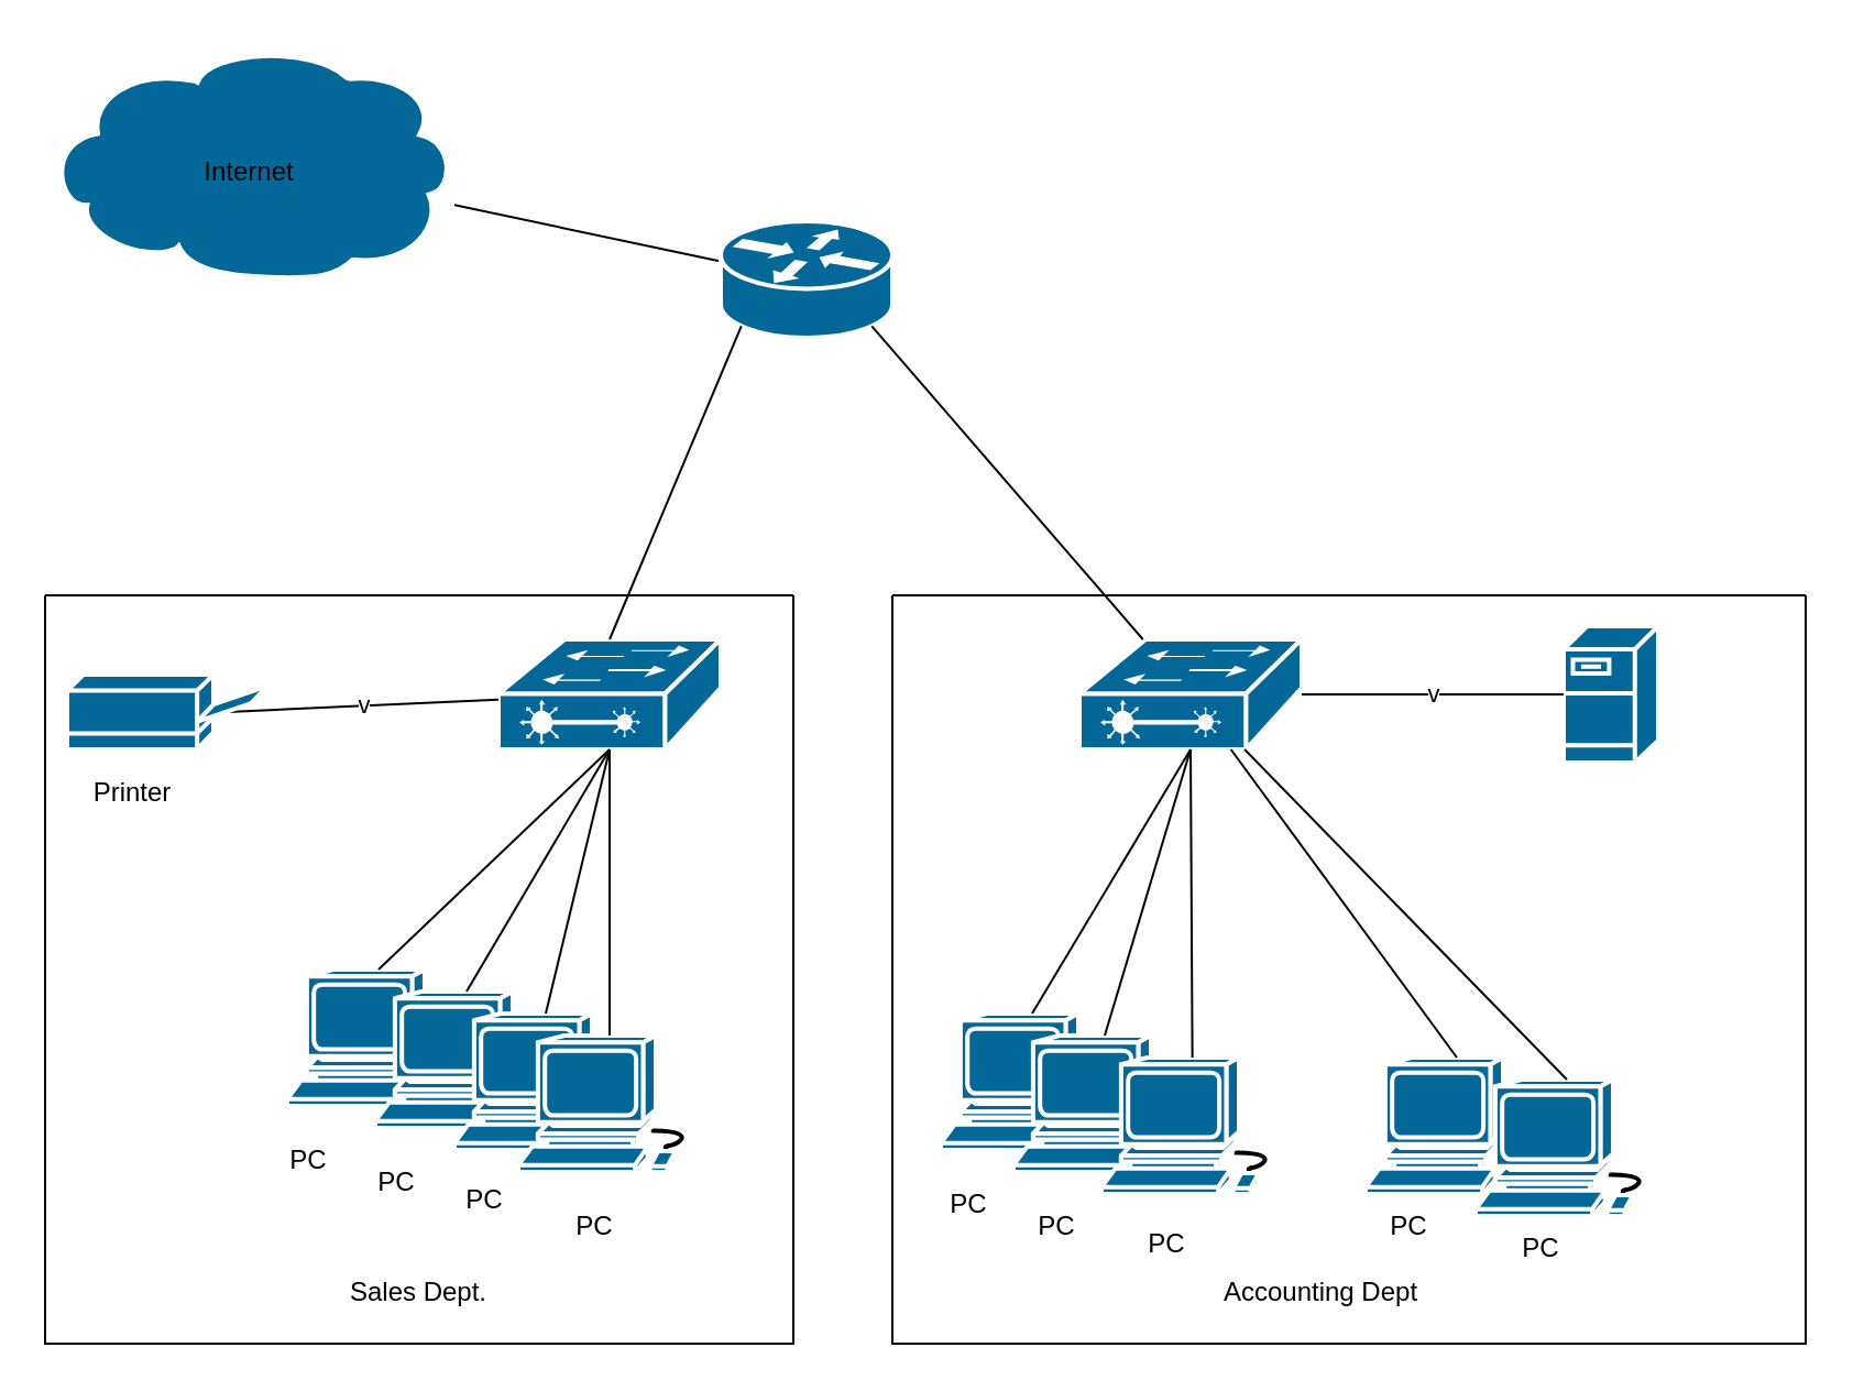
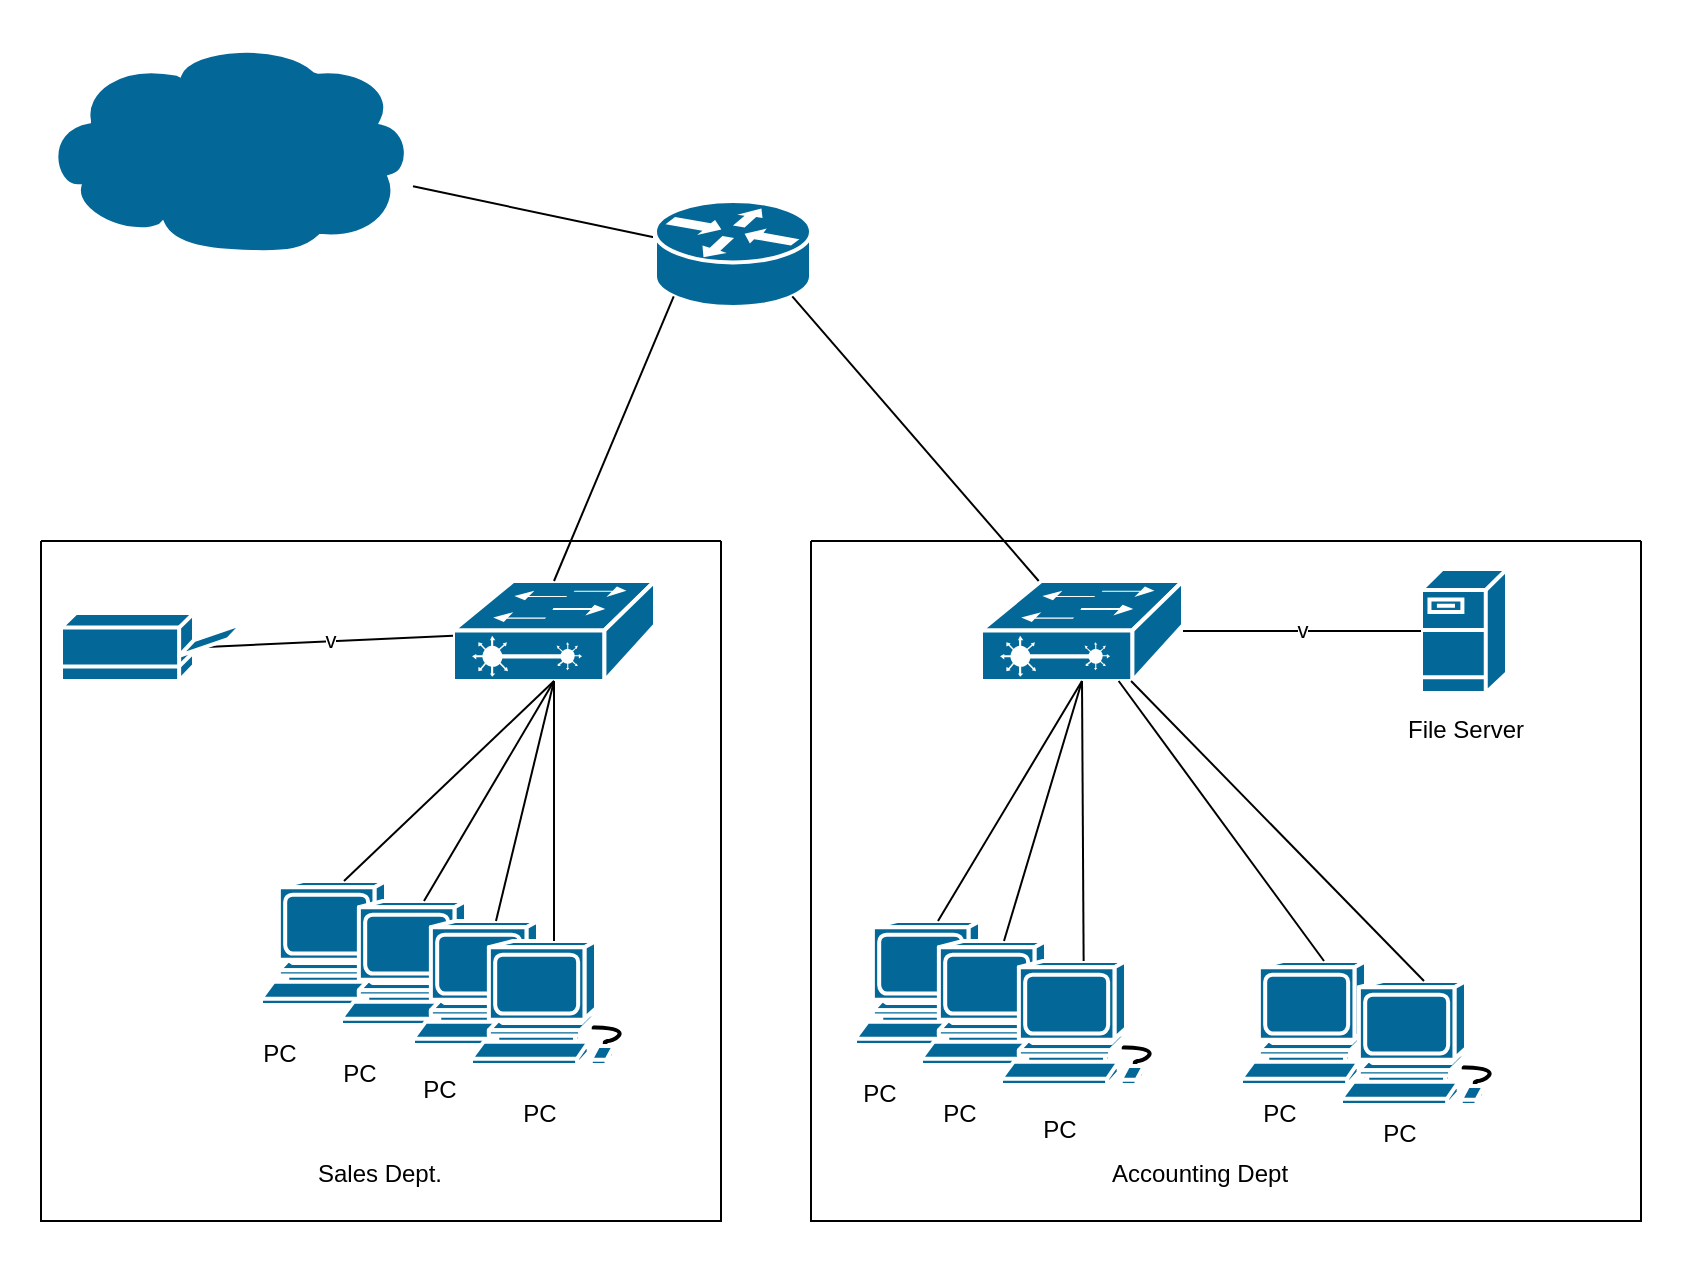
  <mxCell id="0" />
  <mxCell id="1" parent="0" />
  <mxCell id="2" value="" style="endArrow=none;html=1;rounded=0;" edge="1" parent="1" source="4" target="3"><mxGeometry width="50" height="50" relative="1" as="geometry"><mxPoint x="185" y="100" as="sourcePoint" /><mxPoint x="290" y="120" as="targetPoint" /><Array as="points" /></mxGeometry></mxCell>
  <mxCell id="3" value="" style="shape=mxgraph.cisco.routers.router;sketch=0;html=1;pointerEvents=1;dashed=0;fillColor=#036897;strokeColor=#ffffff;strokeWidth=2;verticalLabelPosition=bottom;verticalAlign=top;align=center;outlineConnect=0;" vertex="1" parent="1"><mxGeometry x="327" y="100" width="78" height="53" as="geometry" /></mxCell>
  <mxCell id="4" value="" style="shape=mxgraph.cisco.storage.cloud;sketch=0;html=1;pointerEvents=1;dashed=0;fillColor=#036897;strokeColor=#ffffff;strokeWidth=2;verticalLabelPosition=bottom;verticalAlign=top;align=center;outlineConnect=0;" vertex="1" parent="1"><mxGeometry x="20" y="20" width="186" height="106" as="geometry" /></mxCell>
  <mxCell id="5" value="" style="shape=mxgraph.cisco.switches.layer_2_remote_switch;sketch=0;html=1;pointerEvents=1;dashed=0;fillColor=#036897;strokeColor=#ffffff;strokeWidth=2;verticalLabelPosition=bottom;verticalAlign=top;align=center;outlineConnect=0;" vertex="1" parent="1"><mxGeometry x="226" y="290" width="101" height="50" as="geometry" /></mxCell>
  <mxCell id="6" value="" style="shape=mxgraph.cisco.switches.layer_2_remote_switch;sketch=0;html=1;pointerEvents=1;dashed=0;fillColor=#036897;strokeColor=#ffffff;strokeWidth=2;verticalLabelPosition=bottom;verticalAlign=top;align=center;outlineConnect=0;" vertex="1" parent="1"><mxGeometry x="490" y="290" width="101" height="50" as="geometry" /></mxCell>
  <mxCell id="7" value="" style="endArrow=none;html=1;rounded=0;exitX=0.5;exitY=0;exitDx=0;exitDy=0;exitPerimeter=0;entryX=0.12;entryY=0.9;entryDx=0;entryDy=0;entryPerimeter=0;" edge="1" parent="1" source="5" target="3"><mxGeometry width="50" height="50" relative="1" as="geometry"><mxPoint x="300" y="190" as="sourcePoint" /><mxPoint x="350" y="140" as="targetPoint" /></mxGeometry></mxCell>
  <mxCell id="8" value="" style="endArrow=none;html=1;rounded=0;entryX=0.88;entryY=0.9;entryDx=0;entryDy=0;entryPerimeter=0;" edge="1" parent="1" source="6" target="3"><mxGeometry width="50" height="50" relative="1" as="geometry"><mxPoint x="287" y="300" as="sourcePoint" /><mxPoint x="360" y="150" as="targetPoint" /></mxGeometry></mxCell>
  <mxCell id="9" value="" style="shape=mxgraph.cisco.servers.fileserver;sketch=0;html=1;pointerEvents=1;dashed=0;fillColor=#036897;strokeColor=#ffffff;strokeWidth=2;verticalLabelPosition=bottom;verticalAlign=top;align=center;outlineConnect=0;" vertex="1" parent="1"><mxGeometry x="710" y="284" width="43" height="62" as="geometry" /></mxCell>
  <mxCell id="10" value="v" style="endArrow=none;html=1;rounded=0;exitX=1;exitY=0.5;exitDx=0;exitDy=0;exitPerimeter=0;entryX=0;entryY=0.5;entryDx=0;entryDy=0;entryPerimeter=0;" edge="1" parent="1" source="6" target="9"><mxGeometry x="0.007" width="50" height="50" relative="1" as="geometry"><mxPoint x="567" y="315" as="sourcePoint" /><mxPoint x="710" y="315" as="targetPoint" /><mxPoint as="offset" /></mxGeometry></mxCell>
  <mxCell id="11" value="v" style="endArrow=none;html=1;rounded=0;exitX=0.8;exitY=0.5;exitDx=0;exitDy=0;exitPerimeter=0;" edge="1" parent="1" source="27" target="5"><mxGeometry width="50" height="50" relative="1" as="geometry"><mxPoint x="83" y="315" as="sourcePoint" /><mxPoint x="210" y="320" as="targetPoint" /></mxGeometry></mxCell>
  <mxCell id="12" value="" style="shape=mxgraph.cisco.computers_and_peripherals.workstation;sketch=0;html=1;pointerEvents=1;dashed=0;fillColor=#036897;strokeColor=#ffffff;strokeWidth=2;verticalLabelPosition=bottom;verticalAlign=top;align=center;outlineConnect=0;" vertex="1" parent="1"><mxGeometry x="130" y="440" width="83" height="62" as="geometry" /></mxCell>
  <mxCell id="13" value="" style="shape=mxgraph.cisco.computers_and_peripherals.workstation;sketch=0;html=1;pointerEvents=1;dashed=0;fillColor=#036897;strokeColor=#ffffff;strokeWidth=2;verticalLabelPosition=bottom;verticalAlign=top;align=center;outlineConnect=0;" vertex="1" parent="1"><mxGeometry x="170" y="450" width="83" height="62" as="geometry" /></mxCell>
  <mxCell id="14" value="" style="shape=mxgraph.cisco.computers_and_peripherals.workstation;sketch=0;html=1;pointerEvents=1;dashed=0;fillColor=#036897;strokeColor=#ffffff;strokeWidth=2;verticalLabelPosition=bottom;verticalAlign=top;align=center;outlineConnect=0;" vertex="1" parent="1"><mxGeometry x="206" y="460" width="83" height="62" as="geometry" /></mxCell>
  <mxCell id="15" value="" style="shape=mxgraph.cisco.computers_and_peripherals.workstation;sketch=0;html=1;pointerEvents=1;dashed=0;fillColor=#036897;strokeColor=#ffffff;strokeWidth=2;verticalLabelPosition=bottom;verticalAlign=top;align=center;outlineConnect=0;" vertex="1" parent="1"><mxGeometry x="235" y="470" width="83" height="62" as="geometry" /></mxCell>
  <mxCell id="16" value="" style="endArrow=none;html=1;rounded=0;exitX=0.5;exitY=0;exitDx=0;exitDy=0;exitPerimeter=0;entryX=0.5;entryY=1;entryDx=0;entryDy=0;entryPerimeter=0;" edge="1" parent="1" source="12" target="5"><mxGeometry width="50" height="50" relative="1" as="geometry"><mxPoint x="170" y="470" as="sourcePoint" /><mxPoint x="229" y="328" as="targetPoint" /></mxGeometry></mxCell>
  <mxCell id="17" value="" style="endArrow=none;html=1;rounded=0;exitX=0.5;exitY=0;exitDx=0;exitDy=0;exitPerimeter=0;entryX=0.5;entryY=1;entryDx=0;entryDy=0;entryPerimeter=0;" edge="1" parent="1" source="13" target="5"><mxGeometry width="50" height="50" relative="1" as="geometry"><mxPoint x="206" y="460" as="sourcePoint" /><mxPoint x="265" y="318" as="targetPoint" /></mxGeometry></mxCell>
  <mxCell id="18" value="" style="endArrow=none;html=1;rounded=0;exitX=0.5;exitY=0;exitDx=0;exitDy=0;exitPerimeter=0;entryX=0.5;entryY=1;entryDx=0;entryDy=0;entryPerimeter=0;" edge="1" parent="1" source="14" target="5"><mxGeometry width="50" height="50" relative="1" as="geometry"><mxPoint x="280" y="522" as="sourcePoint" /><mxPoint x="339" y="380" as="targetPoint" /></mxGeometry></mxCell>
  <mxCell id="19" value="" style="endArrow=none;html=1;rounded=0;exitX=0.5;exitY=0;exitDx=0;exitDy=0;exitPerimeter=0;entryX=0.5;entryY=1;entryDx=0;entryDy=0;entryPerimeter=0;" edge="1" parent="1" source="15" target="5"><mxGeometry width="50" height="50" relative="1" as="geometry"><mxPoint x="268" y="502" as="sourcePoint" /><mxPoint x="327" y="360" as="targetPoint" /></mxGeometry></mxCell>
  <mxCell id="20" value="" style="swimlane;startSize=0;" vertex="1" parent="1"><mxGeometry x="20" y="270" width="340" height="340" as="geometry" /></mxCell>
  <mxCell id="21" value="Sales Dept." style="text;html=1;align=center;verticalAlign=middle;whiteSpace=wrap;rounded=0;" vertex="1" parent="20"><mxGeometry x="100" y="302" width="140" height="30" as="geometry" /></mxCell>
  <mxCell id="22" value="PC" style="text;html=1;align=center;verticalAlign=middle;whiteSpace=wrap;rounded=0;" vertex="1" parent="20"><mxGeometry x="90" y="242" width="60" height="30" as="geometry" /></mxCell>
  <mxCell id="23" value="PC" style="text;html=1;align=center;verticalAlign=middle;whiteSpace=wrap;rounded=0;" vertex="1" parent="20"><mxGeometry x="130" y="252" width="60" height="30" as="geometry" /></mxCell>
  <mxCell id="24" value="PC" style="text;html=1;align=center;verticalAlign=middle;whiteSpace=wrap;rounded=0;" vertex="1" parent="20"><mxGeometry x="170" y="260" width="60" height="30" as="geometry" /></mxCell>
  <mxCell id="25" value="PC" style="text;html=1;align=center;verticalAlign=middle;whiteSpace=wrap;rounded=0;" vertex="1" parent="20"><mxGeometry x="220" y="272" width="60" height="30" as="geometry" /></mxCell>
- <mxCell id="26" value="&lt;div&gt;Printer&lt;/div&gt;" style="text;html=1;align=center;verticalAlign=middle;whiteSpace=wrap;rounded=0;" vertex="1" parent="20"><mxGeometry x="10" y="75" width="60" height="30" as="geometry" /></mxCell>
  <mxCell id="27" value="" style="shape=mxgraph.cisco.computers_and_peripherals.printer;sketch=0;html=1;pointerEvents=1;dashed=0;fillColor=#036897;strokeColor=#ffffff;strokeWidth=2;verticalLabelPosition=bottom;verticalAlign=top;align=center;outlineConnect=0;" vertex="1" parent="20"><mxGeometry x="10" y="36" width="91" height="34" as="geometry" /></mxCell>
  <mxCell id="28" value="" style="swimlane;startSize=0;fillColor=default;gradientColor=none;fillStyle=solid;swimlaneLine=1;" vertex="1" parent="1"><mxGeometry x="405" y="270" width="415" height="340" as="geometry" /></mxCell>
  <mxCell id="29" value="" style="shape=mxgraph.cisco.computers_and_peripherals.workstation;sketch=0;html=1;pointerEvents=1;dashed=0;fillColor=#036897;strokeColor=#ffffff;strokeWidth=2;verticalLabelPosition=bottom;verticalAlign=top;align=center;outlineConnect=0;" vertex="1" parent="28"><mxGeometry x="22" y="190" width="83" height="62" as="geometry" /></mxCell>
  <mxCell id="30" value="" style="shape=mxgraph.cisco.computers_and_peripherals.workstation;sketch=0;html=1;pointerEvents=1;dashed=0;fillColor=#036897;strokeColor=#ffffff;strokeWidth=2;verticalLabelPosition=bottom;verticalAlign=top;align=center;outlineConnect=0;" vertex="1" parent="28"><mxGeometry x="215" y="210" width="83" height="62" as="geometry" /></mxCell>
  <mxCell id="31" value="" style="shape=mxgraph.cisco.computers_and_peripherals.workstation;sketch=0;html=1;pointerEvents=1;dashed=0;fillColor=#036897;strokeColor=#ffffff;strokeWidth=2;verticalLabelPosition=bottom;verticalAlign=top;align=center;outlineConnect=0;" vertex="1" parent="28"><mxGeometry x="265" y="220" width="83" height="62" as="geometry" /></mxCell>
  <mxCell id="32" value="" style="shape=mxgraph.cisco.computers_and_peripherals.workstation;sketch=0;html=1;pointerEvents=1;dashed=0;fillColor=#036897;strokeColor=#ffffff;strokeWidth=2;verticalLabelPosition=bottom;verticalAlign=top;align=center;outlineConnect=0;" vertex="1" parent="28"><mxGeometry x="55" y="200" width="83" height="62" as="geometry" /></mxCell>
  <mxCell id="33" value="" style="shape=mxgraph.cisco.computers_and_peripherals.workstation;sketch=0;html=1;pointerEvents=1;dashed=0;fillColor=#036897;strokeColor=#ffffff;strokeWidth=2;verticalLabelPosition=bottom;verticalAlign=top;align=center;outlineConnect=0;" vertex="1" parent="28"><mxGeometry x="95" y="210" width="83" height="62" as="geometry" /></mxCell>
  <mxCell id="34" value="Accounting Dept" style="text;html=1;align=center;verticalAlign=middle;whiteSpace=wrap;rounded=0;" vertex="1" parent="28"><mxGeometry x="125" y="302" width="140" height="30" as="geometry" /></mxCell>
  <mxCell id="35" value="PC" style="text;html=1;align=center;verticalAlign=middle;whiteSpace=wrap;rounded=0;" vertex="1" parent="28"><mxGeometry x="5" y="262" width="60" height="30" as="geometry" /></mxCell>
  <mxCell id="36" value="PC" style="text;html=1;align=center;verticalAlign=middle;whiteSpace=wrap;rounded=0;" vertex="1" parent="28"><mxGeometry x="45" y="272" width="60" height="30" as="geometry" /></mxCell>
  <mxCell id="37" value="PC" style="text;html=1;align=center;verticalAlign=middle;whiteSpace=wrap;rounded=0;" vertex="1" parent="28"><mxGeometry x="95" y="280" width="60" height="30" as="geometry" /></mxCell>
  <mxCell id="38" value="PC" style="text;html=1;align=center;verticalAlign=middle;whiteSpace=wrap;rounded=0;" vertex="1" parent="28"><mxGeometry x="205" y="272" width="60" height="30" as="geometry" /></mxCell>
  <mxCell id="39" value="PC" style="text;html=1;align=center;verticalAlign=middle;whiteSpace=wrap;rounded=0;" vertex="1" parent="28"><mxGeometry x="265" y="282" width="60" height="30" as="geometry" /></mxCell>
+ <mxCell id="40" value="&lt;div&gt;File Server&lt;/div&gt;" style="text;html=1;align=center;verticalAlign=middle;whiteSpace=wrap;rounded=0;" vertex="1" parent="28"><mxGeometry x="298" y="80" width="60" height="30" as="geometry" /></mxCell>
  <mxCell id="41" value="" style="endArrow=none;html=1;rounded=0;entryX=0.5;entryY=0;entryDx=0;entryDy=0;entryPerimeter=0;exitX=0.5;exitY=1;exitDx=0;exitDy=0;exitPerimeter=0;" edge="1" parent="1" source="6" target="29"><mxGeometry width="50" height="50" relative="1" as="geometry"><mxPoint x="472" y="348.07" as="sourcePoint" /><mxPoint x="620" y="460.003" as="targetPoint" /></mxGeometry></mxCell>
  <mxCell id="42" value="" style="endArrow=none;html=1;rounded=0;exitX=0.5;exitY=1;exitDx=0;exitDy=0;exitPerimeter=0;entryX=0.5;entryY=0;entryDx=0;entryDy=0;entryPerimeter=0;" edge="1" parent="1" source="6" target="32"><mxGeometry width="50" height="50" relative="1" as="geometry"><mxPoint x="540" y="350" as="sourcePoint" /><mxPoint x="492" y="460" as="targetPoint" /></mxGeometry></mxCell>
  <mxCell id="43" value="" style="endArrow=none;html=1;rounded=0;exitX=0.5;exitY=1;exitDx=0;exitDy=0;exitPerimeter=0;" edge="1" parent="1" source="6" target="33"><mxGeometry width="50" height="50" relative="1" as="geometry"><mxPoint x="550" y="360" as="sourcePoint" /><mxPoint x="502" y="470" as="targetPoint" /></mxGeometry></mxCell>
- <mxCell id="44" value="Internet&lt;div&gt;&lt;br&gt;&lt;/div&gt;" style="text;html=1;align=center;verticalAlign=middle;whiteSpace=wrap;rounded=0;" vertex="1" parent="1"><mxGeometry x="83" y="70" width="60" height="30" as="geometry" /></mxCell>
  <mxCell id="45" value="" style="endArrow=none;html=1;rounded=0;exitX=0.5;exitY=0;exitDx=0;exitDy=0;exitPerimeter=0;entryX=0.743;entryY=1;entryDx=0;entryDy=0;entryPerimeter=0;" edge="1" parent="1" source="31" target="6"><mxGeometry width="50" height="50" relative="1" as="geometry"><mxPoint x="571" y="531" as="sourcePoint" /><mxPoint x="568" y="349" as="targetPoint" /></mxGeometry></mxCell>
  <mxCell id="46" value="" style="endArrow=none;html=1;rounded=0;exitX=0.5;exitY=0;exitDx=0;exitDy=0;exitPerimeter=0;" edge="1" parent="1" source="30" target="6"><mxGeometry width="50" height="50" relative="1" as="geometry"><mxPoint x="559" y="511" as="sourcePoint" /><mxPoint x="560" y="330" as="targetPoint" /></mxGeometry></mxCell>
